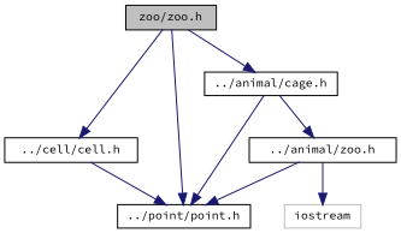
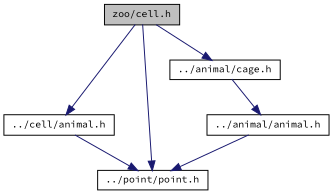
  digraph {
    fontname="Source Code Pro"
    node [color=black fillcolor=white fontname="Source Code Pro" fontsize=10 shape=record style=filled]
    edge [color=midnightblue fontname="Source Code Pro" fontsize=10 labelfontname=Helvetica labelfontsize=10 style=solid]
-   n1 [fillcolor=grey75 fontcolor=black height=0.2 label="zoo/zoo.h" width=0.4]
-   n2 [height=0.2 label="../cell/cell.h" width=0.4]
+   n1 [fillcolor=grey75 fontcolor=black height=0.2 label="zoo/cell.h" width=0.4]
+   n2 [height=0.2 label="../cell/animal.h" width=0.4]
    n3 [height=0.2 label="../animal/cage.h" width=0.4]
    n4 [height=0.2 label="../point/point.h" width=0.4]
-   n5 [height=0.2 label="../animal/zoo.h" width=0.4]
-   n6 [color=grey75 height=0.2 label=iostream width=0.4]
+   n5 [height=0.2 label="../animal/animal.h" width=0.4]
    n1 -> n2
    n1 -> n3
    n1 -> n4
    n2 -> n4
-   n3 -> n4
    n3 -> n5
    n5 -> n4
-   n5 -> n6
  }
